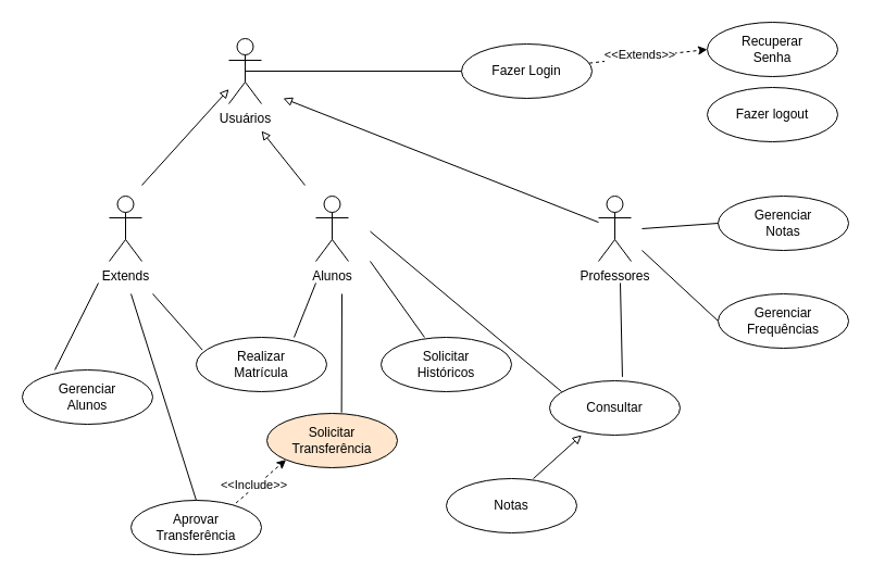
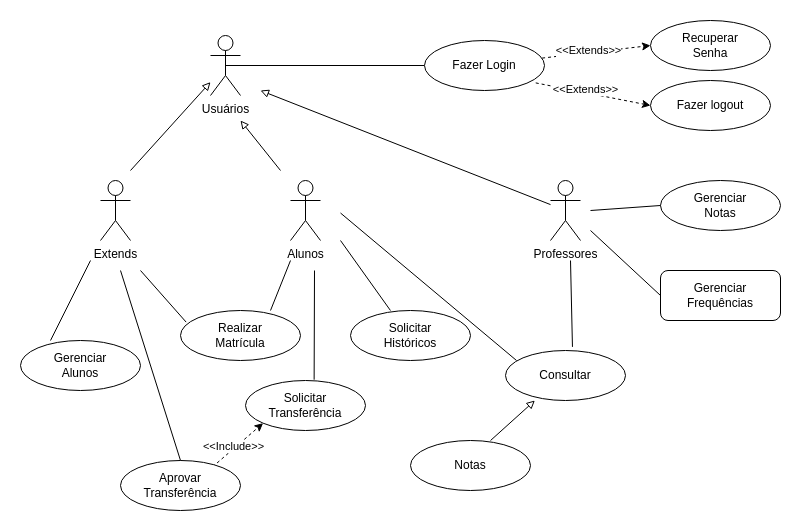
  <mxCell id="0" />
  <mxCell id="1" parent="0" />
  <mxCell id="2" style="edgeStyle=orthogonalEdgeStyle;rounded=0;orthogonalLoop=1;jettySize=auto;html=1;exitX=0.5;exitY=0.5;exitDx=0;exitDy=0;exitPerimeter=0;entryX=0;entryY=0.5;entryDx=0;entryDy=0;endArrow=none;endFill=0;" edge="1" parent="1" source="3" target="7"><mxGeometry relative="1" as="geometry" /></mxCell>
  <mxCell id="3" value="Usuários" style="shape=umlActor;verticalLabelPosition=bottom;verticalAlign=top;html=1;outlineConnect=0;" vertex="1" parent="1"><mxGeometry x="210" y="35" width="30" height="60" as="geometry" /></mxCell>
  <mxCell id="4" value="Extends" style="shape=umlActor;verticalLabelPosition=bottom;verticalAlign=top;html=1;outlineConnect=0;" vertex="1" parent="1"><mxGeometry x="100" y="180" width="30" height="60" as="geometry" /></mxCell>
  <mxCell id="5" value="Alunos" style="shape=umlActor;verticalLabelPosition=bottom;verticalAlign=top;html=1;outlineConnect=0;" vertex="1" parent="1"><mxGeometry x="290" y="180" width="30" height="60" as="geometry" /></mxCell>
  <mxCell id="6" value="Professores" style="shape=umlActor;verticalLabelPosition=bottom;verticalAlign=top;html=1;outlineConnect=0;" vertex="1" parent="1"><mxGeometry x="550" y="180" width="30" height="60" as="geometry" /></mxCell>
  <mxCell id="7" value="Fazer Login" style="ellipse;whiteSpace=wrap;html=1;" vertex="1" parent="1"><mxGeometry x="424" y="40" width="120" height="50" as="geometry" /></mxCell>
  <mxCell id="8" value="Recuperar&lt;div&gt;Senha&lt;/div&gt;" style="ellipse;whiteSpace=wrap;html=1;" vertex="1" parent="1"><mxGeometry x="650" y="20" width="120" height="50" as="geometry" /></mxCell>
  <mxCell id="9" value="Fazer logout" style="ellipse;whiteSpace=wrap;html=1;" vertex="1" parent="1"><mxGeometry x="650" y="80" width="120" height="50" as="geometry" /></mxCell>
  <mxCell id="10" value="" style="endArrow=classic;html=1;rounded=0;dashed=1;exitX=0.98;exitY=0.352;exitDx=0;exitDy=0;exitPerimeter=0;entryX=0;entryY=0.5;entryDx=0;entryDy=0;" edge="1" parent="1" source="7" target="8"><mxGeometry width="50" height="50" relative="1" as="geometry"><mxPoint x="400" y="310" as="sourcePoint" /><mxPoint x="450" y="260" as="targetPoint" /></mxGeometry></mxCell>
  <mxCell id="11" value="&amp;lt;&amp;lt;Extends&amp;gt;&amp;gt;" style="edgeLabel;html=1;align=center;verticalAlign=middle;resizable=0;points=[];" vertex="1" connectable="0" parent="10"><mxGeometry x="-0.163" y="3" relative="1" as="geometry"><mxPoint x="1" as="offset" /></mxGeometry></mxCell>
+ <mxCell id="12" value="" style="endArrow=classic;html=1;rounded=0;dashed=1;exitX=0.927;exitY=0.848;exitDx=0;exitDy=0;exitPerimeter=0;entryX=0;entryY=0.5;entryDx=0;entryDy=0;" edge="1" parent="1" source="7" target="9"><mxGeometry width="50" height="50" relative="1" as="geometry"><mxPoint x="410" y="283" as="sourcePoint" /><mxPoint x="518" y="270" as="targetPoint" /></mxGeometry></mxCell>
+ <mxCell id="13" value="&amp;lt;&amp;lt;Extends&amp;gt;&amp;gt;" style="edgeLabel;html=1;align=center;verticalAlign=middle;resizable=0;points=[];" vertex="1" connectable="0" parent="12"><mxGeometry x="-0.163" y="3" relative="1" as="geometry"><mxPoint x="1" as="offset" /></mxGeometry></mxCell>
  <mxCell id="14" value="" style="endArrow=none;html=1;rounded=0;entryX=0;entryY=0.5;entryDx=0;entryDy=0;" edge="1" parent="1" target="32"><mxGeometry width="50" height="50" relative="1" as="geometry"><mxPoint x="590" y="230" as="sourcePoint" /><mxPoint x="530" y="420" as="targetPoint" /></mxGeometry></mxCell>
  <mxCell id="15" value="" style="endArrow=block;html=1;rounded=0;endFill=0;" edge="1" parent="1" target="3"><mxGeometry width="50" height="50" relative="1" as="geometry"><mxPoint x="130" y="170" as="sourcePoint" /><mxPoint x="190" y="110" as="targetPoint" /></mxGeometry></mxCell>
  <mxCell id="16" value="" style="endArrow=block;html=1;rounded=0;endFill=0;" edge="1" parent="1"><mxGeometry width="50" height="50" relative="1" as="geometry"><mxPoint x="280" y="170" as="sourcePoint" /><mxPoint x="240" y="120" as="targetPoint" /></mxGeometry></mxCell>
  <mxCell id="17" value="" style="endArrow=block;html=1;rounded=0;endFill=0;" edge="1" parent="1" source="6"><mxGeometry width="50" height="50" relative="1" as="geometry"><mxPoint x="350" y="160" as="sourcePoint" /><mxPoint x="260" y="90" as="targetPoint" /></mxGeometry></mxCell>
  <mxCell id="18" value="Gerenciar&lt;div&gt;Alunos&lt;/div&gt;" style="ellipse;whiteSpace=wrap;html=1;" vertex="1" parent="1"><mxGeometry x="20" y="340" width="120" height="50" as="geometry" /></mxCell>
  <mxCell id="19" value="Realizar&lt;div&gt;Matrícula&lt;/div&gt;" style="ellipse;whiteSpace=wrap;html=1;" vertex="1" parent="1"><mxGeometry x="180" y="310" width="120" height="50" as="geometry" /></mxCell>
  <mxCell id="20" value="" style="endArrow=none;html=1;rounded=0;exitX=0.25;exitY=0;exitDx=0;exitDy=0;exitPerimeter=0;" edge="1" parent="1" source="18"><mxGeometry width="50" height="50" relative="1" as="geometry"><mxPoint x="60" y="320" as="sourcePoint" /><mxPoint x="90" y="260" as="targetPoint" /></mxGeometry></mxCell>
  <mxCell id="21" value="" style="endArrow=none;html=1;rounded=0;exitX=0.047;exitY=0.232;exitDx=0;exitDy=0;exitPerimeter=0;" edge="1" parent="1" source="19"><mxGeometry width="50" height="50" relative="1" as="geometry"><mxPoint x="190" y="330" as="sourcePoint" /><mxPoint x="140" y="270" as="targetPoint" /></mxGeometry></mxCell>
  <mxCell id="22" value="" style="endArrow=none;html=1;rounded=0;exitX=0.75;exitY=0;exitDx=0;exitDy=0;exitPerimeter=0;" edge="1" parent="1" source="19"><mxGeometry width="50" height="50" relative="1" as="geometry"><mxPoint x="360" y="350" as="sourcePoint" /><mxPoint x="290" y="260" as="targetPoint" /></mxGeometry></mxCell>
- <mxCell id="23" value="Solicitar&lt;div&gt;Transferência&lt;/div&gt;" style="ellipse;whiteSpace=wrap;html=1;fillColor=#ffe6cc;" vertex="1" parent="1"><mxGeometry x="245" y="380" width="120" height="50" as="geometry" /></mxCell>
+ <mxCell id="23" value="Solicitar&lt;div&gt;Transferência&lt;/div&gt;" style="ellipse;whiteSpace=wrap;html=1;" vertex="1" parent="1"><mxGeometry x="245" y="380" width="120" height="50" as="geometry" /></mxCell>
  <mxCell id="24" value="" style="endArrow=none;html=1;rounded=0;exitX=0.572;exitY=-0.016;exitDx=0;exitDy=0;exitPerimeter=0;" edge="1" parent="1" source="23"><mxGeometry width="50" height="50" relative="1" as="geometry"><mxPoint x="580" y="370" as="sourcePoint" /><mxPoint x="314" y="270" as="targetPoint" /></mxGeometry></mxCell>
  <mxCell id="25" value="Solicitar&lt;div&gt;Históricos&lt;/div&gt;" style="ellipse;whiteSpace=wrap;html=1;" vertex="1" parent="1"><mxGeometry x="350" y="310" width="120" height="50" as="geometry" /></mxCell>
  <mxCell id="26" value="" style="endArrow=none;html=1;rounded=0;exitX=0.333;exitY=0;exitDx=0;exitDy=0;exitPerimeter=0;" edge="1" parent="1" source="25"><mxGeometry width="50" height="50" relative="1" as="geometry"><mxPoint x="600" y="380" as="sourcePoint" /><mxPoint x="340" y="240" as="targetPoint" /></mxGeometry></mxCell>
  <mxCell id="27" value="" style="endArrow=classic;html=1;rounded=0;dashed=1;exitX=0.767;exitY=0.128;exitDx=0;exitDy=0;entryX=0;entryY=1;entryDx=0;entryDy=0;exitPerimeter=0;" edge="1" parent="1" source="29" target="23"><mxGeometry width="50" height="50" relative="1" as="geometry"><mxPoint x="430" y="510" as="sourcePoint" /><mxPoint x="545" y="533" as="targetPoint" /></mxGeometry></mxCell>
  <mxCell id="28" value="&amp;lt;&amp;lt;Include&amp;gt;&amp;gt;" style="edgeLabel;html=1;align=center;verticalAlign=middle;resizable=0;points=[];" vertex="1" connectable="0" parent="27"><mxGeometry x="-0.163" y="3" relative="1" as="geometry"><mxPoint x="1" as="offset" /></mxGeometry></mxCell>
  <mxCell id="29" value="Aprovar&lt;div&gt;Transferência&lt;/div&gt;" style="ellipse;whiteSpace=wrap;html=1;" vertex="1" parent="1"><mxGeometry x="120" y="460" width="120" height="50" as="geometry" /></mxCell>
  <mxCell id="30" value="" style="endArrow=none;html=1;rounded=0;exitX=0.5;exitY=0;exitDx=0;exitDy=0;" edge="1" parent="1" source="29"><mxGeometry width="50" height="50" relative="1" as="geometry"><mxPoint x="730" y="360" as="sourcePoint" /><mxPoint x="120" y="270" as="targetPoint" /></mxGeometry></mxCell>
  <mxCell id="31" value="Gerenciar&lt;div&gt;Notas&lt;/div&gt;" style="ellipse;whiteSpace=wrap;html=1;" vertex="1" parent="1"><mxGeometry x="660" y="180" width="120" height="50" as="geometry" /></mxCell>
- <mxCell id="32" value="Gerenciar&lt;div&gt;Frequências&lt;/div&gt;" style="ellipse;whiteSpace=wrap;html=1;" vertex="1" parent="1"><mxGeometry x="660" y="270" width="120" height="50" as="geometry" /></mxCell>
+ <mxCell id="32" value="Gerenciar&lt;div&gt;Frequências&lt;/div&gt;" style="whiteSpace=wrap;html=1;rounded=1;" vertex="1" parent="1"><mxGeometry x="660" y="270" width="120" height="50" as="geometry" /></mxCell>
  <mxCell id="33" value="" style="endArrow=none;html=1;rounded=0;entryX=0;entryY=0.5;entryDx=0;entryDy=0;" edge="1" parent="1" target="31"><mxGeometry width="50" height="50" relative="1" as="geometry"><mxPoint x="590" y="210" as="sourcePoint" /><mxPoint x="660" y="430" as="targetPoint" /></mxGeometry></mxCell>
  <mxCell id="34" value="Consultar" style="ellipse;whiteSpace=wrap;html=1;" vertex="1" parent="1"><mxGeometry x="505" y="350" width="120" height="50" as="geometry" /></mxCell>
  <mxCell id="35" value="" style="endArrow=none;html=1;rounded=0;exitX=0.558;exitY=-0.072;exitDx=0;exitDy=0;exitPerimeter=0;" edge="1" parent="1" source="34"><mxGeometry width="50" height="50" relative="1" as="geometry"><mxPoint x="520" y="305" as="sourcePoint" /><mxPoint x="570" y="260" as="targetPoint" /></mxGeometry></mxCell>
  <mxCell id="36" value="" style="endArrow=none;html=1;rounded=0;entryX=0.092;entryY=0.2;entryDx=0;entryDy=0;entryPerimeter=0;" edge="1" parent="1" target="34"><mxGeometry width="50" height="50" relative="1" as="geometry"><mxPoint x="340" y="212.5" as="sourcePoint" /><mxPoint x="520" y="350" as="targetPoint" /></mxGeometry></mxCell>
  <mxCell id="37" value="Notas" style="ellipse;whiteSpace=wrap;html=1;" vertex="1" parent="1"><mxGeometry x="410" y="440" width="120" height="50" as="geometry" /></mxCell>
  <mxCell id="38" value="" style="endArrow=block;html=1;rounded=0;endFill=0;entryX=0.245;entryY=1;entryDx=0;entryDy=0;entryPerimeter=0;exitX=0.667;exitY=0;exitDx=0;exitDy=0;exitPerimeter=0;" edge="1" parent="1" source="37" target="34"><mxGeometry width="50" height="50" relative="1" as="geometry"><mxPoint x="750" y="570" as="sourcePoint" /><mxPoint x="710" y="520" as="targetPoint" /></mxGeometry></mxCell>
